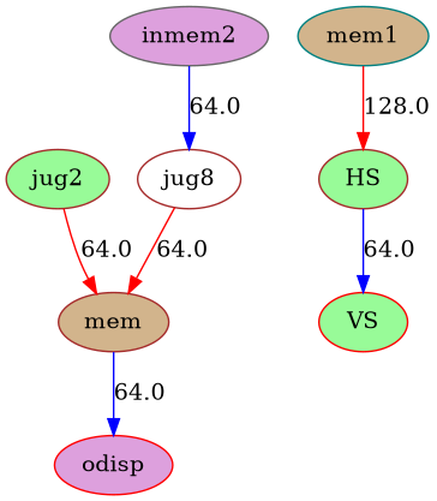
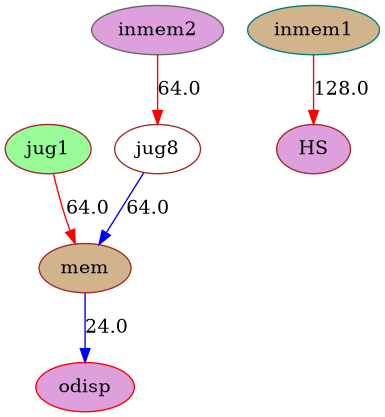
  strict digraph {
    node [color=brown fillcolor=palegreen style=filled]
    edge [color=blue volume=64.0]
    n1 [fillcolor=white label=jug8]
    mem [fillcolor=tan]
    odisp [color=red fillcolor=plum]
-   jug1 [label=jug2]
+   jug1
    inmem2 [color=gray40 fillcolor=plum]
-   VS [color=red]
-   HS
-   inmem1 [color=teal fillcolor=tan label=mem1]
-   n1 -> mem [color=red label=64.0]
-   mem -> odisp [label=64.0]
+   HS [fillcolor=plum]
+   inmem1 [color=teal fillcolor=tan]
+   n1 -> mem [label=64.0]
+   mem -> odisp [label=24.0]
    jug1 -> mem [color=red label=64.0]
-   inmem2 -> n1 [label=64.0]
-   HS -> VS [label=64.0]
+   inmem2 -> n1 [color=red label=64.0]
    inmem1 -> HS [color=red label=128.0 volume=128.0]
  }
